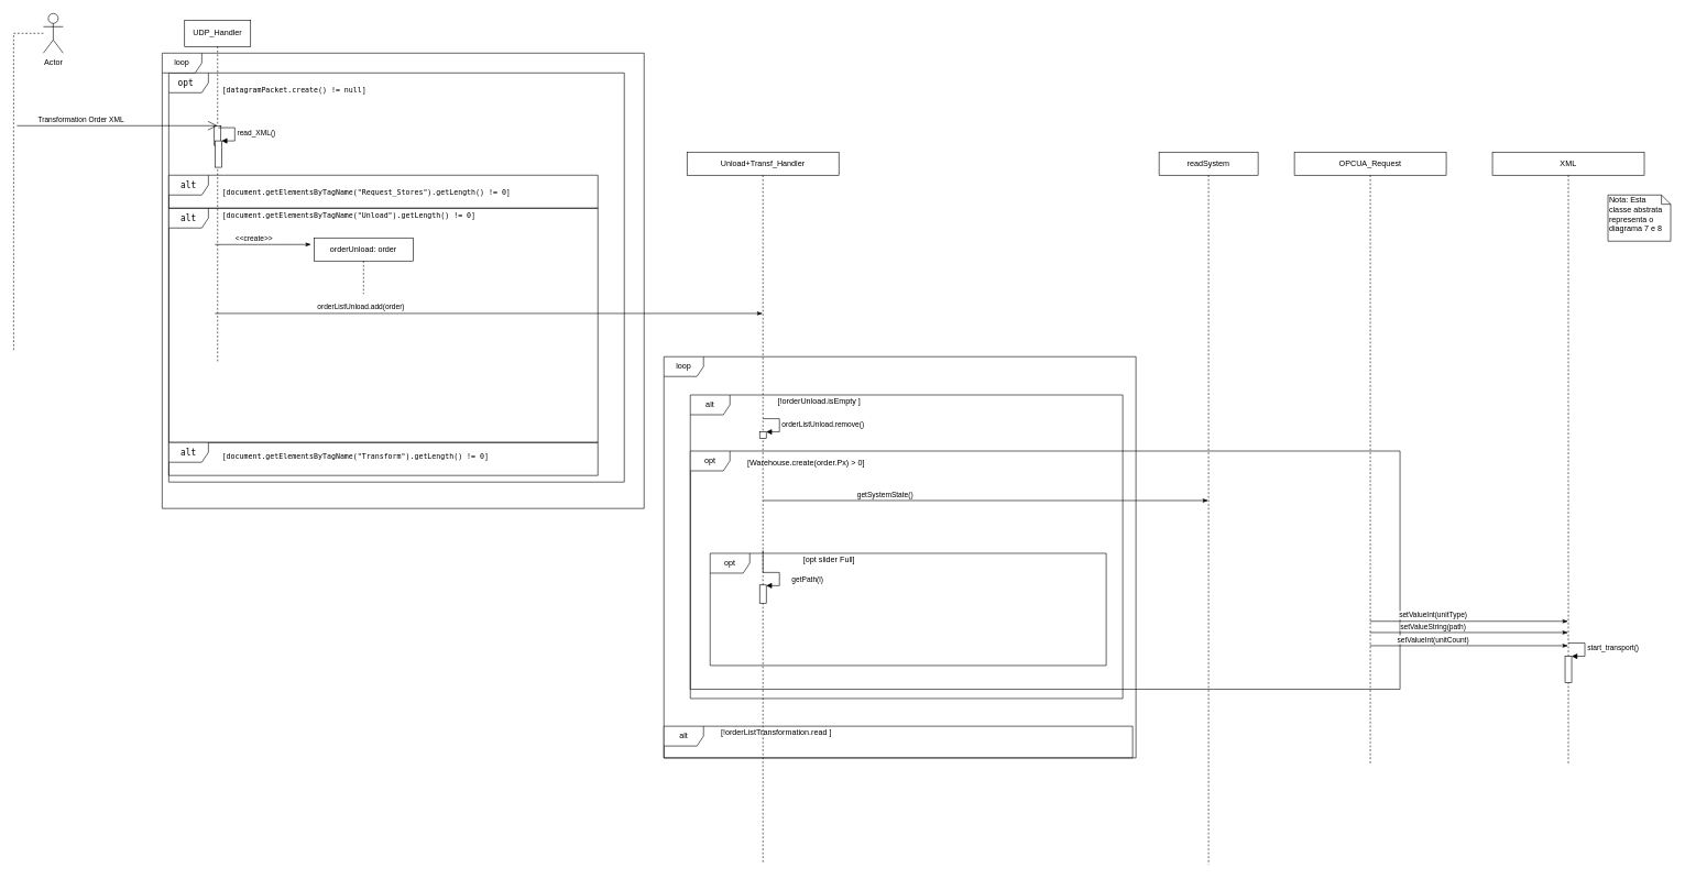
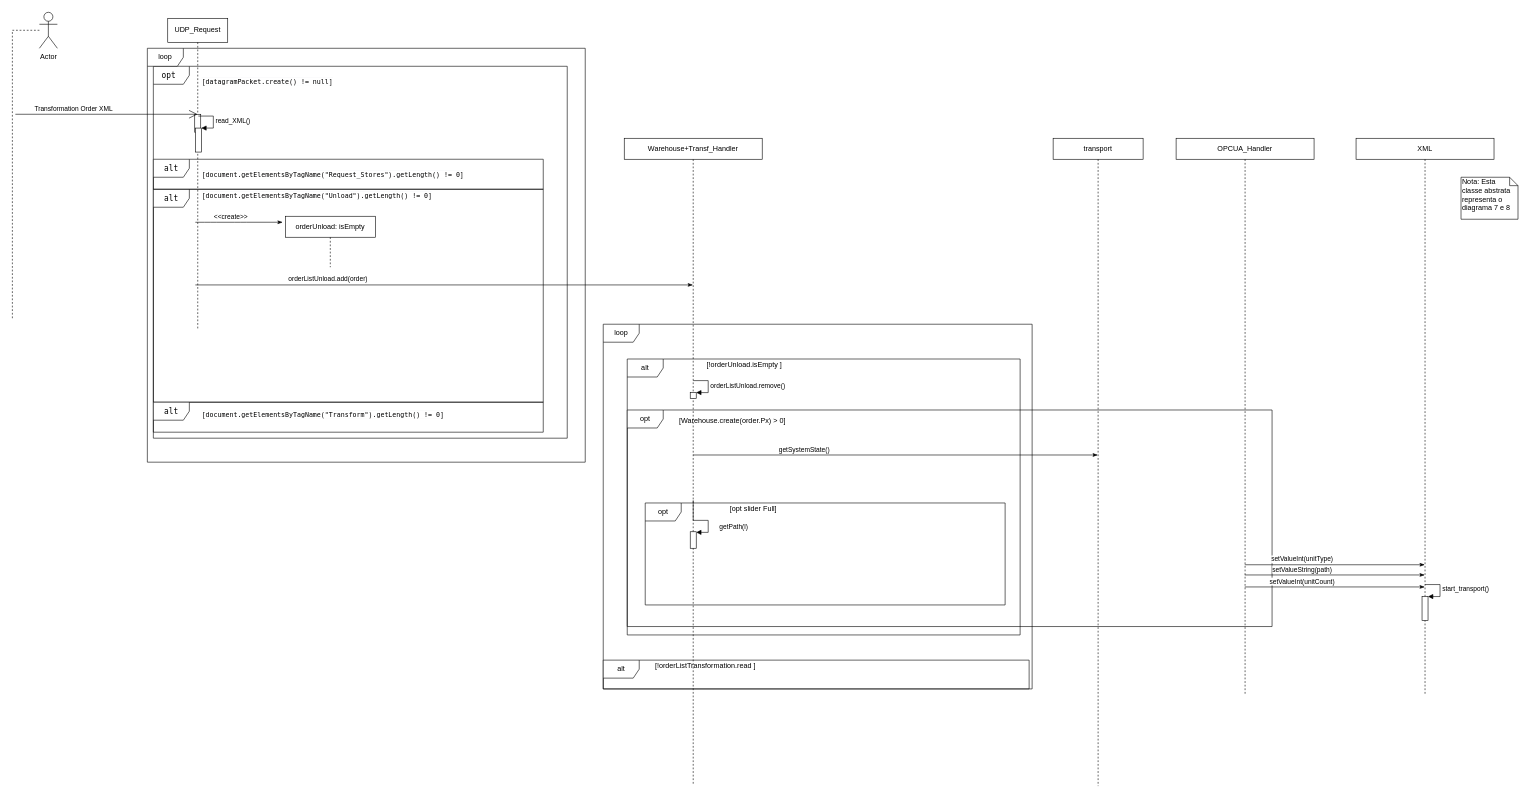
  <mxCell id="0" />
  <mxCell id="1" parent="0" />
  <mxCell id="2" value="&lt;pre style=&quot;font-family: &amp;#34;jetbrains mono&amp;#34; , monospace ; font-size: 9.8pt&quot;&gt;&lt;font style=&quot;background-color: rgb(255 , 255 , 255)&quot;&gt;opt &lt;/font&gt;&lt;/pre&gt;" style="shape=umlFrame;whiteSpace=wrap;html=1;" parent="1" vertex="1"><mxGeometry x="255" y="110" width="690" height="620" as="geometry" /></mxCell>
  <mxCell id="3" value="loop" style="shape=umlFrame;whiteSpace=wrap;html=1;" parent="1" vertex="1"><mxGeometry x="245" y="80" width="730" height="690" as="geometry" /></mxCell>
  <mxCell id="4" value="&lt;pre style=&quot;font-family: &amp;#34;jetbrains mono&amp;#34; , monospace ; font-size: 9.8pt&quot;&gt;&lt;font style=&quot;background-color: rgb(255 , 255 , 255)&quot;&gt;alt&lt;/font&gt;&lt;/pre&gt;" style="shape=umlFrame;whiteSpace=wrap;html=1;" parent="1" vertex="1"><mxGeometry x="255" y="315" width="650" height="355" as="geometry" /></mxCell>
  <mxCell id="5" value="loop" style="shape=umlFrame;whiteSpace=wrap;html=1;" parent="1" vertex="1"><mxGeometry x="1005" y="540" width="715" height="608" as="geometry" /></mxCell>
  <mxCell id="6" value="alt" style="shape=umlFrame;whiteSpace=wrap;html=1;" parent="1" vertex="1"><mxGeometry x="1005" y="1100" width="710" height="48" as="geometry" /></mxCell>
  <mxCell id="7" value="alt" style="shape=umlFrame;whiteSpace=wrap;html=1;" parent="1" vertex="1"><mxGeometry x="1045" y="598" width="655" height="460" as="geometry" /></mxCell>
  <mxCell id="8" value="opt" style="shape=umlFrame;whiteSpace=wrap;html=1;" parent="1" vertex="1"><mxGeometry x="1075" y="838" width="600" height="170" as="geometry" /></mxCell>
  <mxCell id="9" value="opt" style="shape=umlFrame;whiteSpace=wrap;html=1;" parent="1" vertex="1"><mxGeometry x="1045" y="683" width="1075" height="361" as="geometry" /></mxCell>
  <mxCell id="10" value="&lt;pre style=&quot;font-family: &amp;#34;jetbrains mono&amp;#34; , monospace ; font-size: 9.8pt&quot;&gt;&lt;font style=&quot;background-color: rgb(255 , 255 , 255)&quot;&gt;alt&lt;/font&gt;&lt;/pre&gt;" style="shape=umlFrame;whiteSpace=wrap;html=1;" parent="1" vertex="1"><mxGeometry x="255" y="670" width="650" height="50" as="geometry" /></mxCell>
  <mxCell id="11" value="&lt;pre style=&quot;font-family: &amp;#34;jetbrains mono&amp;#34; , monospace ; font-size: 9.8pt&quot;&gt;&lt;font style=&quot;background-color: rgb(255 , 255 , 255)&quot;&gt;alt&lt;/font&gt;&lt;/pre&gt;" style="shape=umlFrame;whiteSpace=wrap;html=1;" parent="1" vertex="1"><mxGeometry x="255" y="265" width="650" height="50" as="geometry" /></mxCell>
  <mxCell id="12" value="" style="edgeStyle=orthogonalEdgeStyle;rounded=0;orthogonalLoop=1;jettySize=auto;html=1;endArrow=none;endFill=0;dashed=1;" parent="1" source="13" edge="1"><mxGeometry relative="1" as="geometry"><mxPoint x="20" y="530" as="targetPoint" /><Array as="points"><mxPoint x="20" y="320" /><mxPoint x="20" y="320" /></Array></mxGeometry></mxCell>
  <mxCell id="13" value="Actor" style="shape=umlActor;verticalLabelPosition=bottom;labelBackgroundColor=#ffffff;verticalAlign=top;html=1;outlineConnect=0;" parent="1" vertex="1"><mxGeometry x="65" y="20" width="30" height="60" as="geometry" /></mxCell>
- <mxCell id="14" value="UDP_Handler" style="shape=umlLifeline;perimeter=lifelinePerimeter;whiteSpace=wrap;html=1;container=1;collapsible=0;recursiveResize=0;outlineConnect=0;" parent="1" vertex="1"><mxGeometry x="279" y="30" width="100" height="520" as="geometry" /></mxCell>
+ <mxCell id="14" value="UDP_Request" style="shape=umlLifeline;perimeter=lifelinePerimeter;whiteSpace=wrap;html=1;container=1;collapsible=0;recursiveResize=0;outlineConnect=0;" parent="1" vertex="1"><mxGeometry x="279" y="30" width="100" height="520" as="geometry" /></mxCell>
  <mxCell id="15" value="" style="html=1;points=[];perimeter=orthogonalPerimeter;" parent="14" vertex="1"><mxGeometry x="45" y="160" width="10" height="30" as="geometry" /></mxCell>
  <mxCell id="16" value="" style="endArrow=open;endFill=1;endSize=12;html=1;" parent="1" target="14" edge="1"><mxGeometry width="160" relative="1" as="geometry"><mxPoint x="25" y="190" as="sourcePoint" /><mxPoint x="325" y="190" as="targetPoint" /></mxGeometry></mxCell>
  <mxCell id="17" value="Transformation Order XML" style="edgeLabel;html=1;align=center;verticalAlign=middle;resizable=0;points=[];" parent="16" vertex="1" connectable="0"><mxGeometry x="-0.527" y="1" relative="1" as="geometry"><mxPoint x="24" y="-9" as="offset" /></mxGeometry></mxCell>
  <mxCell id="18" value="&lt;pre style=&quot;color: rgb(0 , 0 , 0) ; font-style: normal ; font-weight: 400 ; letter-spacing: normal ; text-align: center ; text-indent: 0px ; text-transform: none ; word-spacing: 0px ; background-color: rgb(248 , 249 , 250) ; font-family: &amp;#34;jetbrains mono&amp;#34; , monospace&quot;&gt;&lt;font style=&quot;background-color: rgb(255 , 255 , 255) ; font-size: 11px&quot;&gt;[datagramPacket.create() != null]&lt;/font&gt;&lt;/pre&gt;" style="text;whiteSpace=wrap;html=1;" parent="1" vertex="1"><mxGeometry x="334" y="110" width="250" height="60" as="geometry" /></mxCell>
  <mxCell id="19" value="&lt;pre style=&quot;color: rgb(0 , 0 , 0) ; font-style: normal ; font-weight: 400 ; letter-spacing: normal ; text-align: center ; text-indent: 0px ; text-transform: none ; word-spacing: 0px ; background-color: rgb(248 , 249 , 250) ; font-family: &amp;#34;jetbrains mono&amp;#34; , monospace&quot;&gt;&lt;font style=&quot;background-color: rgb(255 , 255 , 255) ; font-size: 11px&quot;&gt;[document.getElementsByTagName(&quot;Request_Stores&quot;).getLength() != 0]&lt;br&gt;&lt;/font&gt;&lt;/pre&gt;" style="text;whiteSpace=wrap;html=1;" parent="1" vertex="1"><mxGeometry x="334" y="265" width="410" height="60" as="geometry" /></mxCell>
  <mxCell id="20" value="&lt;pre style=&quot;color: rgb(0 , 0 , 0) ; font-style: normal ; font-weight: 400 ; letter-spacing: normal ; text-align: center ; text-indent: 0px ; text-transform: none ; word-spacing: 0px ; background-color: rgb(248 , 249 , 250) ; font-family: &amp;#34;jetbrains mono&amp;#34; , monospace&quot;&gt;&lt;font style=&quot;background-color: rgb(255 , 255 , 255) ; font-size: 11px&quot;&gt;[document.getElementsByTagName(&quot;Unload&quot;).getLength() != 0]&lt;br&gt;&lt;/font&gt;&lt;/pre&gt;" style="text;whiteSpace=wrap;html=1;" parent="1" vertex="1"><mxGeometry x="334" y="300" width="410" height="60" as="geometry" /></mxCell>
- <mxCell id="21" value="orderUnload: order" style="shape=umlLifeline;perimeter=lifelinePerimeter;whiteSpace=wrap;html=1;container=1;collapsible=0;recursiveResize=0;outlineConnect=0;size=35;" parent="1" vertex="1"><mxGeometry x="475" y="360" width="150" height="85" as="geometry" /></mxCell>
- <mxCell id="22" value="Unload+Transf_Handler" style="shape=umlLifeline;perimeter=lifelinePerimeter;whiteSpace=wrap;html=1;container=1;collapsible=0;recursiveResize=0;outlineConnect=0;size=35;" parent="1" vertex="1"><mxGeometry x="1040" y="230" width="230" height="1078" as="geometry" /></mxCell>
+ <mxCell id="21" value="orderUnload: isEmpty" style="shape=umlLifeline;perimeter=lifelinePerimeter;whiteSpace=wrap;html=1;container=1;collapsible=0;recursiveResize=0;outlineConnect=0;size=35;" parent="1" vertex="1"><mxGeometry x="475" y="360" width="150" height="85" as="geometry" /></mxCell>
+ <mxCell id="22" value="Warehouse+Transf_Handler" style="shape=umlLifeline;perimeter=lifelinePerimeter;whiteSpace=wrap;html=1;container=1;collapsible=0;recursiveResize=0;outlineConnect=0;size=35;" parent="1" vertex="1"><mxGeometry x="1040" y="230" width="230" height="1078" as="geometry" /></mxCell>
  <mxCell id="23" value="" style="html=1;points=[];perimeter=orthogonalPerimeter;" parent="22" vertex="1"><mxGeometry x="110" y="656" width="10" height="27.5" as="geometry" /></mxCell>
  <mxCell id="24" value="" style="endArrow=classicThin;endFill=1;html=1;" parent="1" target="22" edge="1"><mxGeometry width="160" relative="1" as="geometry"><mxPoint x="325" y="474.5" as="sourcePoint" /><mxPoint x="1371.5" y="485.5" as="targetPoint" /><Array as="points" /></mxGeometry></mxCell>
  <mxCell id="25" value="orderListUnload.add(order)" style="edgeLabel;html=1;align=center;verticalAlign=middle;resizable=0;points=[];" parent="24" vertex="1" connectable="0"><mxGeometry x="-0.527" y="1" relative="1" as="geometry"><mxPoint x="24" y="-9" as="offset" /></mxGeometry></mxCell>
  <mxCell id="26" value="[!orderListTransformation.read ]" style="text;html=1;align=center;verticalAlign=middle;resizable=0;points=[];autosize=1;" parent="1" vertex="1"><mxGeometry x="1075" y="1100" width="200" height="20" as="geometry" /></mxCell>
  <mxCell id="27" value="[!orderUnload.isEmpty ]" style="text;html=1;align=center;verticalAlign=middle;resizable=0;points=[];autosize=1;" parent="1" vertex="1"><mxGeometry x="1160" y="598" width="160" height="20" as="geometry" /></mxCell>
  <mxCell id="28" value="" style="html=1;points=[];perimeter=orthogonalPerimeter;" parent="1" vertex="1"><mxGeometry x="1150" y="654" width="10" height="10" as="geometry" /></mxCell>
  <mxCell id="29" value="orderListUnload.remove()" style="edgeStyle=orthogonalEdgeStyle;html=1;align=left;spacingLeft=2;endArrow=block;rounded=0;entryX=1;entryY=0;" parent="1" target="28" edge="1"><mxGeometry relative="1" as="geometry"><mxPoint x="1155" y="634" as="sourcePoint" /><Array as="points"><mxPoint x="1180" y="634" /></Array></mxGeometry></mxCell>
  <mxCell id="30" value="[Warehouse.create(order.Px) &amp;gt; 0]" style="text;html=1;align=center;verticalAlign=middle;resizable=0;points=[];autosize=1;" parent="1" vertex="1"><mxGeometry x="1115" y="690.5" width="210" height="20" as="geometry" /></mxCell>
  <mxCell id="31" value="getPath(l)" style="edgeStyle=orthogonalEdgeStyle;html=1;align=left;spacingLeft=2;endArrow=block;rounded=0;entryX=1;entryY=0;" parent="1" edge="1"><mxGeometry x="0.411" y="15" relative="1" as="geometry"><mxPoint x="1155" y="833.5" as="sourcePoint" /><Array as="points"><mxPoint x="1155" y="867" /><mxPoint x="1180" y="867" /><mxPoint x="1180" y="887" /></Array><mxPoint x="1160" y="887" as="targetPoint" /><mxPoint as="offset" /></mxGeometry></mxCell>
- <mxCell id="32" value="OPCUA_Request" style="shape=umlLifeline;perimeter=lifelinePerimeter;whiteSpace=wrap;html=1;container=1;collapsible=0;recursiveResize=0;outlineConnect=0;size=35;" parent="1" vertex="1"><mxGeometry x="1960" y="230" width="230" height="928" as="geometry" /></mxCell>
+ <mxCell id="32" value="OPCUA_Handler" style="shape=umlLifeline;perimeter=lifelinePerimeter;whiteSpace=wrap;html=1;container=1;collapsible=0;recursiveResize=0;outlineConnect=0;size=35;" parent="1" vertex="1"><mxGeometry x="1960" y="230" width="230" height="928" as="geometry" /></mxCell>
  <mxCell id="33" value="XML" style="shape=umlLifeline;perimeter=lifelinePerimeter;whiteSpace=wrap;html=1;container=1;collapsible=0;recursiveResize=0;outlineConnect=0;size=35;" parent="1" vertex="1"><mxGeometry x="2260" y="230" width="230" height="928" as="geometry" /></mxCell>
  <mxCell id="34" value="" style="html=1;points=[];perimeter=orthogonalPerimeter;" parent="33" vertex="1"><mxGeometry x="110" y="764" width="10" height="40" as="geometry" /></mxCell>
  <mxCell id="35" value="start_transport()" style="edgeStyle=orthogonalEdgeStyle;html=1;align=left;spacingLeft=2;endArrow=block;rounded=0;entryX=1;entryY=0;" parent="33" target="34" edge="1"><mxGeometry relative="1" as="geometry"><mxPoint x="115" y="744" as="sourcePoint" /><Array as="points"><mxPoint x="140" y="744" /></Array></mxGeometry></mxCell>
  <mxCell id="36" value="" style="endArrow=classicThin;endFill=1;html=1;" parent="1" edge="1"><mxGeometry width="160" relative="1" as="geometry"><mxPoint x="2074.5" y="958" as="sourcePoint" /><mxPoint x="2374.5" y="958" as="targetPoint" /><Array as="points"><mxPoint x="2188" y="958" /></Array></mxGeometry></mxCell>
  <mxCell id="37" value="setValueString(path)" style="edgeLabel;html=1;align=center;verticalAlign=middle;resizable=0;points=[];" parent="36" vertex="1" connectable="0"><mxGeometry x="-0.527" y="1" relative="1" as="geometry"><mxPoint x="24" y="-9" as="offset" /></mxGeometry></mxCell>
  <mxCell id="38" value="" style="endArrow=classicThin;endFill=1;html=1;" parent="1" edge="1"><mxGeometry width="160" relative="1" as="geometry"><mxPoint x="2074.5" y="941" as="sourcePoint" /><mxPoint x="2374.5" y="941" as="targetPoint" /><Array as="points"><mxPoint x="2198" y="941" /></Array></mxGeometry></mxCell>
  <mxCell id="39" value="setValueInt(unitType)" style="edgeLabel;html=1;align=center;verticalAlign=middle;resizable=0;points=[];" parent="38" vertex="1" connectable="0"><mxGeometry x="-0.527" y="1" relative="1" as="geometry"><mxPoint x="24" y="-9" as="offset" /></mxGeometry></mxCell>
  <mxCell id="40" value="" style="endArrow=classicThin;endFill=1;html=1;" parent="1" edge="1"><mxGeometry width="160" relative="1" as="geometry"><mxPoint x="2074.5" y="978" as="sourcePoint" /><mxPoint x="2374.5" y="978" as="targetPoint" /><Array as="points"><mxPoint x="2198" y="978" /></Array></mxGeometry></mxCell>
  <mxCell id="41" value="setValueInt(unitCount)" style="edgeLabel;html=1;align=center;verticalAlign=middle;resizable=0;points=[];" parent="40" vertex="1" connectable="0"><mxGeometry x="-0.527" y="1" relative="1" as="geometry"><mxPoint x="24" y="-9" as="offset" /></mxGeometry></mxCell>
  <mxCell id="42" value="" style="endArrow=classicThin;endFill=1;html=1;entryX=0;entryY=0.176;entryDx=0;entryDy=0;entryPerimeter=0;" parent="1" edge="1"><mxGeometry width="160" relative="1" as="geometry"><mxPoint x="325" y="370.04" as="sourcePoint" /><mxPoint x="470.5" y="370" as="targetPoint" /><Array as="points"><mxPoint x="350.5" y="370.04" /><mxPoint x="400.5" y="370.04" /></Array></mxGeometry></mxCell>
  <mxCell id="43" value="&amp;lt;&amp;lt;create&amp;gt;&amp;gt;" style="edgeLabel;html=1;align=center;verticalAlign=middle;resizable=0;points=[];" parent="42" vertex="1" connectable="0"><mxGeometry x="-0.527" y="1" relative="1" as="geometry"><mxPoint x="24" y="-9" as="offset" /></mxGeometry></mxCell>
- <mxCell id="44" value="readSystem" style="shape=umlLifeline;perimeter=lifelinePerimeter;whiteSpace=wrap;html=1;container=1;collapsible=0;recursiveResize=0;outlineConnect=0;size=35;" parent="1" vertex="1"><mxGeometry x="1755" y="230" width="150" height="1080" as="geometry" /></mxCell>
+ <mxCell id="44" value="transport" style="shape=umlLifeline;perimeter=lifelinePerimeter;whiteSpace=wrap;html=1;container=1;collapsible=0;recursiveResize=0;outlineConnect=0;size=35;" parent="1" vertex="1"><mxGeometry x="1755" y="230" width="150" height="1080" as="geometry" /></mxCell>
  <mxCell id="45" value="" style="endArrow=classicThin;endFill=1;html=1;" parent="1" target="44" edge="1"><mxGeometry width="160" relative="1" as="geometry"><mxPoint x="1155" y="758" as="sourcePoint" /><mxPoint x="1795" y="758" as="targetPoint" /><Array as="points"><mxPoint x="1253" y="758" /></Array></mxGeometry></mxCell>
  <mxCell id="46" value="getSystemState()" style="edgeLabel;html=1;align=center;verticalAlign=middle;resizable=0;points=[];" parent="45" vertex="1" connectable="0"><mxGeometry x="-0.527" y="1" relative="1" as="geometry"><mxPoint x="24" y="-9" as="offset" /></mxGeometry></mxCell>
  <mxCell id="47" value="[opt slider Full]" style="text;html=1;align=center;verticalAlign=middle;resizable=0;points=[];autosize=1;" parent="1" vertex="1"><mxGeometry x="1210" y="838" width="90" height="20" as="geometry" /></mxCell>
  <mxCell id="48" value="" style="html=1;points=[];perimeter=orthogonalPerimeter;" parent="1" vertex="1"><mxGeometry x="325" y="213" width="10" height="40" as="geometry" /></mxCell>
  <mxCell id="49" value="read_XML()" style="edgeStyle=orthogonalEdgeStyle;html=1;align=left;spacingLeft=2;endArrow=block;rounded=0;entryX=1;entryY=0;" parent="1" target="48" edge="1"><mxGeometry relative="1" as="geometry"><mxPoint x="330" y="193" as="sourcePoint" /><Array as="points"><mxPoint x="355" y="193" /></Array></mxGeometry></mxCell>
  <mxCell id="50" value="&lt;pre style=&quot;color: rgb(0 , 0 , 0) ; font-style: normal ; font-weight: 400 ; letter-spacing: normal ; text-align: center ; text-indent: 0px ; text-transform: none ; word-spacing: 0px ; background-color: rgb(248 , 249 , 250) ; font-family: &amp;#34;jetbrains mono&amp;#34; , monospace&quot;&gt;&lt;font style=&quot;background-color: rgb(255 , 255 , 255) ; font-size: 11px&quot;&gt;[document.getElementsByTagName(&quot;Transform&quot;).getLength() != 0]&lt;br&gt;&lt;/font&gt;&lt;/pre&gt;" style="text;whiteSpace=wrap;html=1;" parent="1" vertex="1"><mxGeometry x="334" y="665" width="410" height="60" as="geometry" /></mxCell>
  <mxCell id="51" value="Nota: Esta classe abstrata representa o diagrama 7 e 8" style="shape=note;whiteSpace=wrap;html=1;size=14;verticalAlign=top;align=left;spacingTop=-6;" parent="1" vertex="1"><mxGeometry x="2435" y="295" width="95" height="70" as="geometry" /></mxCell>
